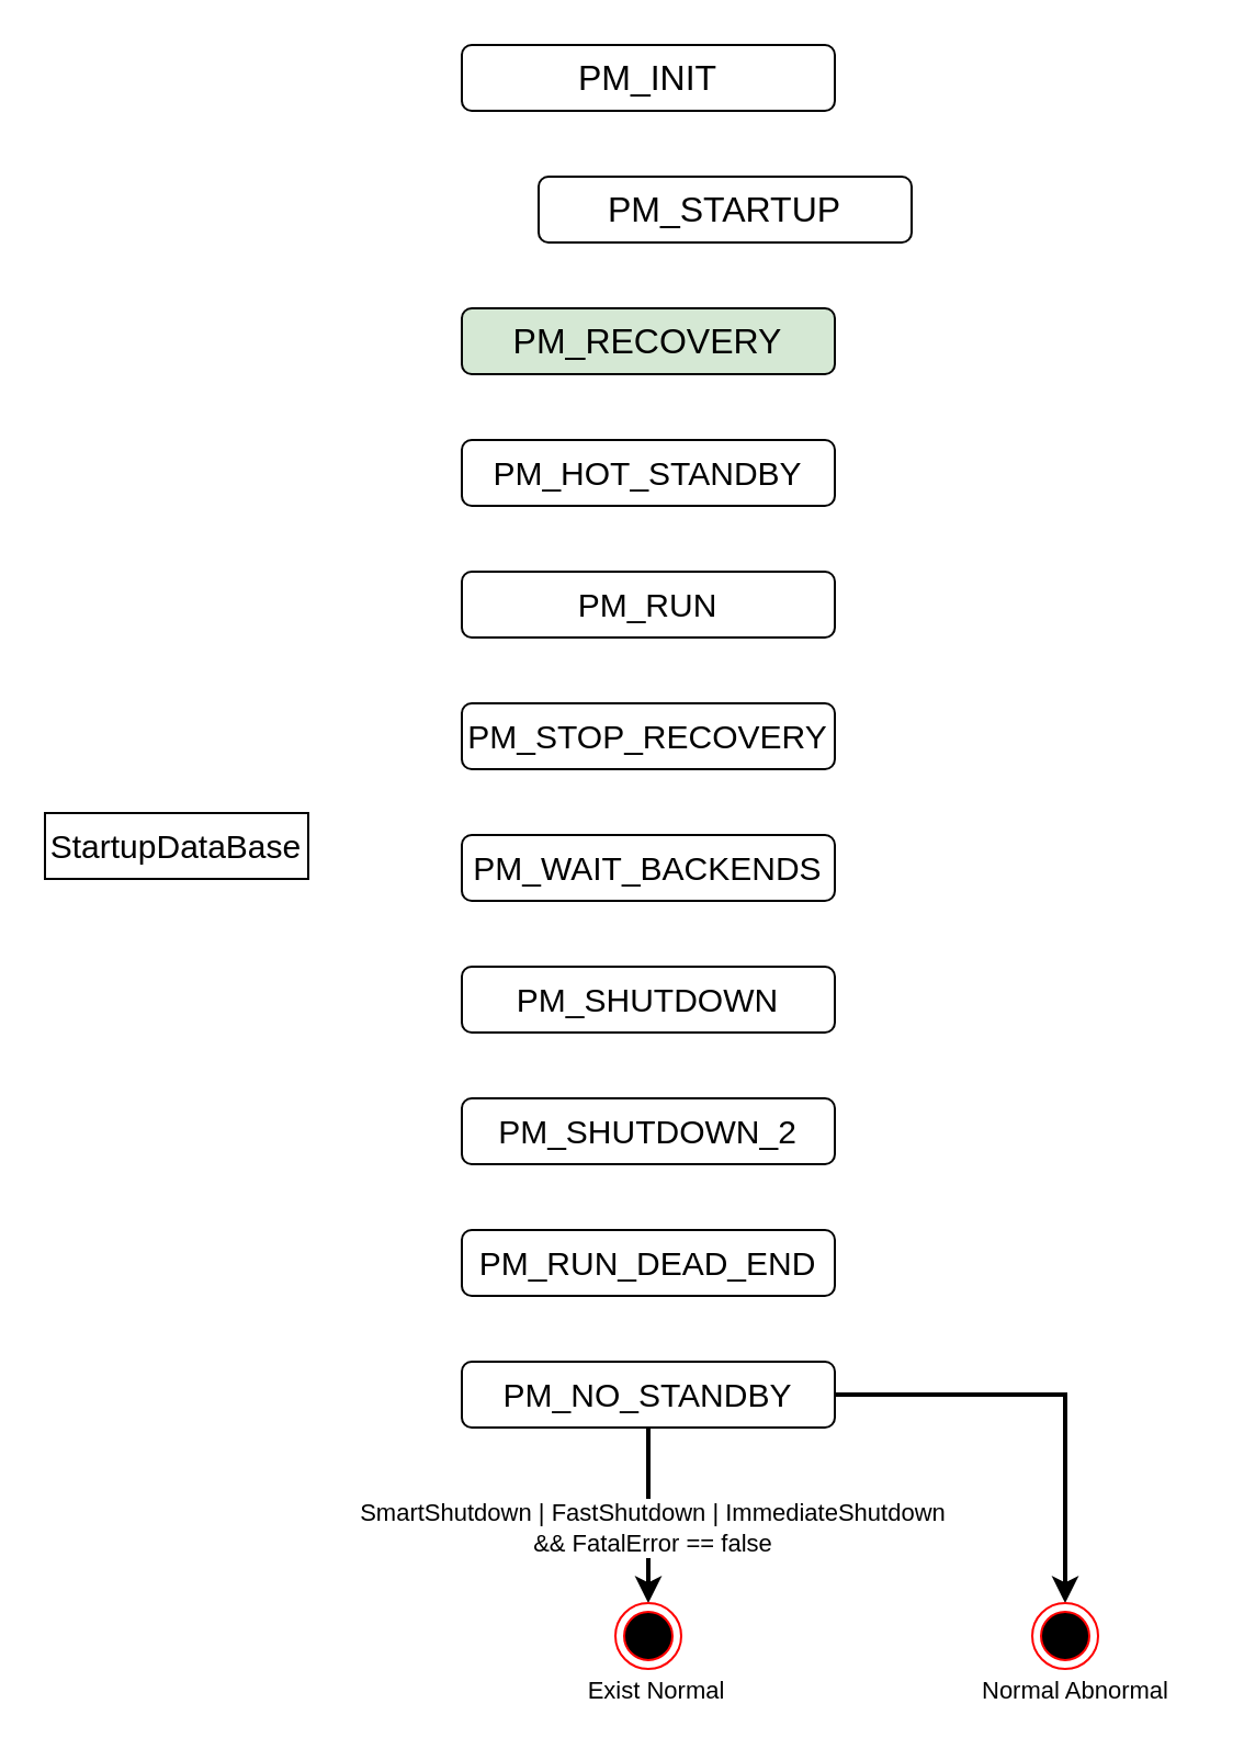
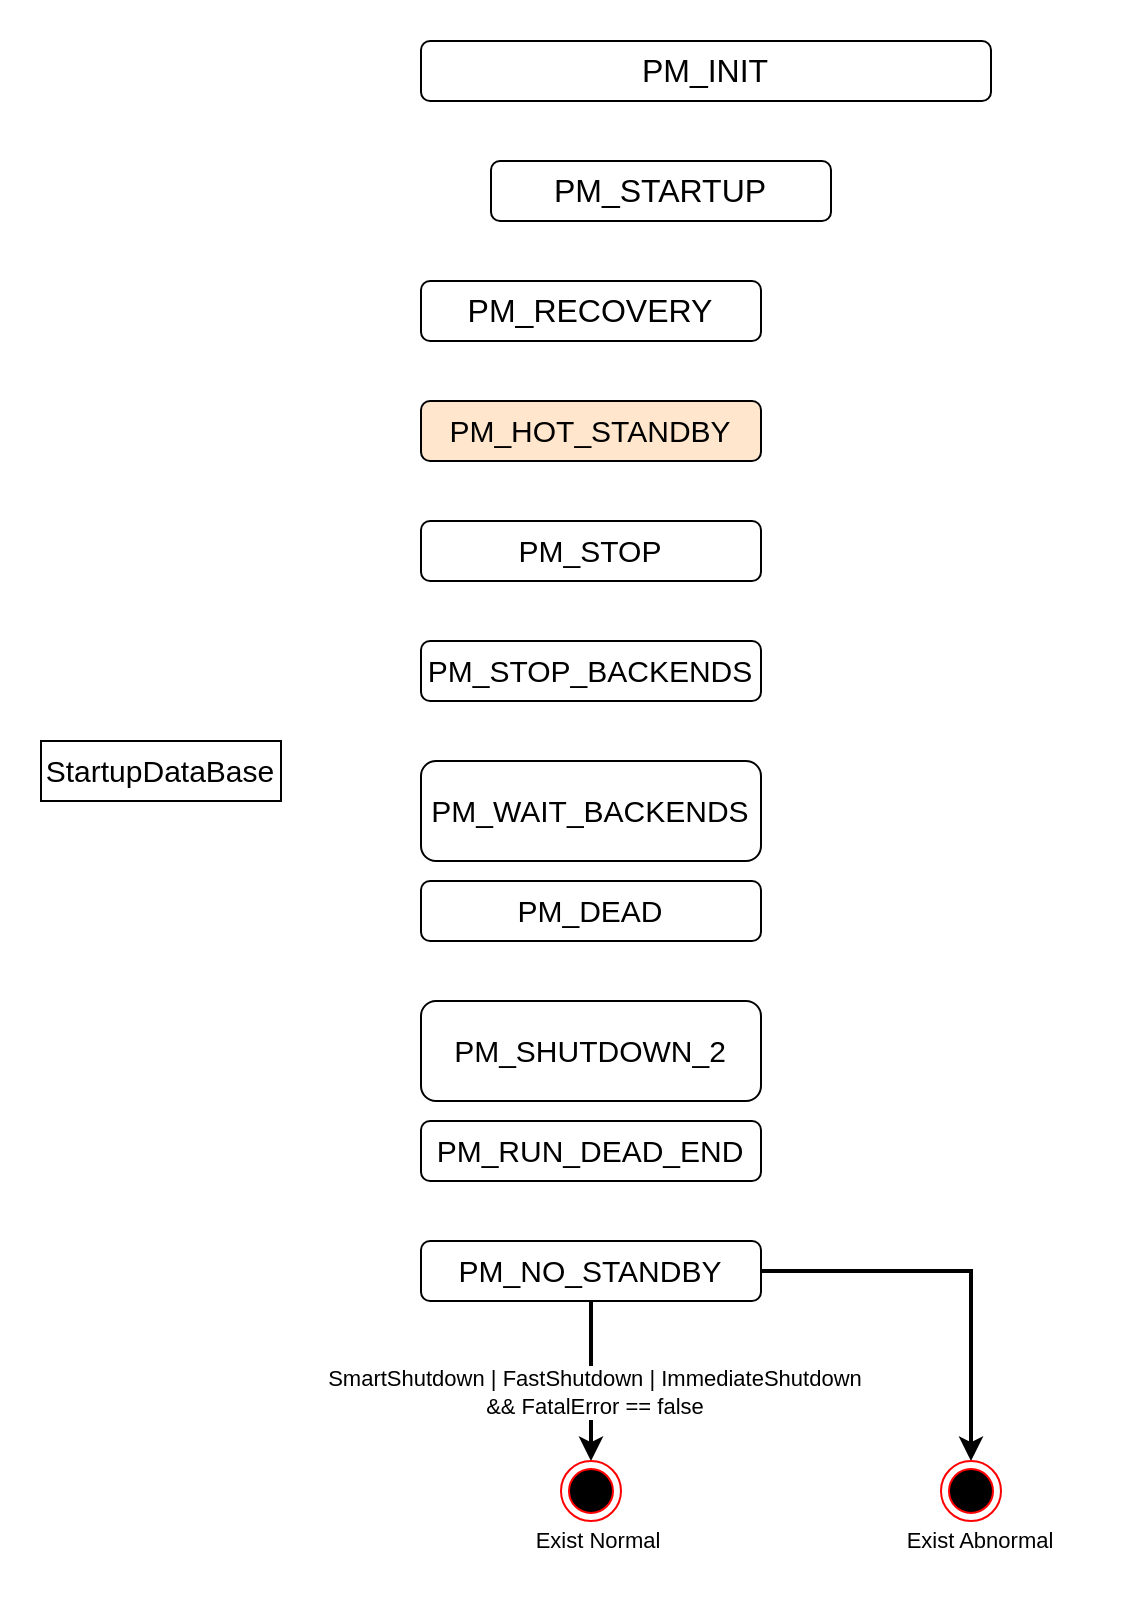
  <mxCell id="0" />
  <mxCell id="1" parent="0" />
- <mxCell id="2" value="PM_INIT" style="rounded=1;whiteSpace=wrap;html=1;fontSize=16;" vertex="1" parent="1"><mxGeometry x="210" y="20" width="170" height="30" as="geometry" /></mxCell>
+ <mxCell id="2" value="PM_INIT" style="rounded=1;whiteSpace=wrap;html=1;fontSize=16;" vertex="1" parent="1"><mxGeometry x="210" y="20" width="285" height="30" as="geometry" /></mxCell>
  <mxCell id="3" value="PM_STARTUP" style="rounded=1;whiteSpace=wrap;html=1;fontSize=16;" vertex="1" parent="1"><mxGeometry x="245" y="80" width="170" height="30" as="geometry" /></mxCell>
- <mxCell id="4" value="PM_HOT_STANDBY" style="rounded=1;whiteSpace=wrap;html=1;fontSize=15;" vertex="1" parent="1"><mxGeometry x="210" y="200" width="170" height="30" as="geometry" /></mxCell>
+ <mxCell id="4" value="PM_HOT_STANDBY" style="rounded=1;whiteSpace=wrap;html=1;fontSize=15;fillColor=#ffe6cc;" vertex="1" parent="1"><mxGeometry x="210" y="200" width="170" height="30" as="geometry" /></mxCell>
  <mxCell id="5" style="edgeStyle=orthogonalEdgeStyle;rounded=0;orthogonalLoop=1;jettySize=auto;html=1;exitX=0.5;exitY=1;exitDx=0;exitDy=0;entryX=0.5;entryY=0;entryDx=0;entryDy=0;fontSize=15;strokeWidth=2;" edge="1" parent="1" source="8" target="16"><mxGeometry relative="1" as="geometry"><Array as="points"><mxPoint x="295" y="670" /><mxPoint x="295" y="670" /></Array></mxGeometry></mxCell>
  <mxCell id="6" value="SmartShutdown | FastShutdown | ImmediateShutdown&lt;br style=&quot;font-size: 11px;&quot;&gt;&amp;amp;&amp;amp;&amp;nbsp;FatalError == false" style="edgeLabel;html=1;align=center;verticalAlign=middle;resizable=0;points=[];fontSize=11;" vertex="1" connectable="0" parent="5"><mxGeometry x="-0.395" y="1" relative="1" as="geometry"><mxPoint y="21" as="offset" /></mxGeometry></mxCell>
  <mxCell id="7" style="edgeStyle=orthogonalEdgeStyle;rounded=0;orthogonalLoop=1;jettySize=auto;html=1;exitX=1;exitY=0.5;exitDx=0;exitDy=0;fontSize=15;strokeWidth=2;" edge="1" parent="1" source="8" target="17"><mxGeometry relative="1" as="geometry" /></mxCell>
  <mxCell id="8" value="PM_NO_STANDBY" style="rounded=1;whiteSpace=wrap;html=1;fontSize=15;" vertex="1" parent="1"><mxGeometry x="210" y="620" width="170" height="30" as="geometry" /></mxCell>
  <mxCell id="9" value="PM_RUN_DEAD_END" style="rounded=1;whiteSpace=wrap;html=1;fontSize=15;" vertex="1" parent="1"><mxGeometry x="210" y="560" width="170" height="30" as="geometry" /></mxCell>
- <mxCell id="10" value="PM_RECOVERY" style="rounded=1;whiteSpace=wrap;html=1;fontSize=16;fillColor=#d5e8d4;" vertex="1" parent="1"><mxGeometry x="210" y="140" width="170" height="30" as="geometry" /></mxCell>
- <mxCell id="11" value="PM_RUN" style="rounded=1;whiteSpace=wrap;html=1;fontSize=15;" vertex="1" parent="1"><mxGeometry x="210" y="260" width="170" height="30" as="geometry" /></mxCell>
- <mxCell id="12" value="PM_STOP_RECOVERY" style="rounded=1;whiteSpace=wrap;html=1;fontSize=15;" vertex="1" parent="1"><mxGeometry x="210" y="320" width="170" height="30" as="geometry" /></mxCell>
- <mxCell id="13" value="PM_WAIT_BACKENDS" style="rounded=1;whiteSpace=wrap;html=1;fontSize=15;" vertex="1" parent="1"><mxGeometry x="210" y="380" width="170" height="30" as="geometry" /></mxCell>
- <mxCell id="14" value="PM_SHUTDOWN" style="rounded=1;whiteSpace=wrap;html=1;fontSize=15;" vertex="1" parent="1"><mxGeometry x="210" y="440" width="170" height="30" as="geometry" /></mxCell>
- <mxCell id="15" value="PM_SHUTDOWN_2" style="rounded=1;whiteSpace=wrap;html=1;fontSize=15;" vertex="1" parent="1"><mxGeometry x="210" y="500" width="170" height="30" as="geometry" /></mxCell>
+ <mxCell id="10" value="PM_RECOVERY" style="rounded=1;whiteSpace=wrap;html=1;fontSize=16;" vertex="1" parent="1"><mxGeometry x="210" y="140" width="170" height="30" as="geometry" /></mxCell>
+ <mxCell id="11" value="PM_STOP" style="rounded=1;whiteSpace=wrap;html=1;fontSize=15;" vertex="1" parent="1"><mxGeometry x="210" y="260" width="170" height="30" as="geometry" /></mxCell>
+ <mxCell id="12" value="PM_STOP_BACKENDS" style="rounded=1;whiteSpace=wrap;html=1;fontSize=15;" vertex="1" parent="1"><mxGeometry x="210" y="320" width="170" height="30" as="geometry" /></mxCell>
+ <mxCell id="13" value="PM_WAIT_BACKENDS" style="rounded=1;whiteSpace=wrap;html=1;fontSize=15;" vertex="1" parent="1"><mxGeometry x="210" y="380" width="170" height="50" as="geometry" /></mxCell>
+ <mxCell id="14" value="PM_DEAD" style="rounded=1;whiteSpace=wrap;html=1;fontSize=15;" vertex="1" parent="1"><mxGeometry x="210" y="440" width="170" height="30" as="geometry" /></mxCell>
+ <mxCell id="15" value="PM_SHUTDOWN_2" style="rounded=1;whiteSpace=wrap;html=1;fontSize=15;" vertex="1" parent="1"><mxGeometry x="210" y="500" width="170" height="50" as="geometry" /></mxCell>
  <mxCell id="16" value="" style="ellipse;html=1;shape=endState;fillColor=#000000;strokeColor=#ff0000;fontSize=15;" vertex="1" parent="1"><mxGeometry x="280" y="730" width="30" height="30" as="geometry" /></mxCell>
  <mxCell id="17" value="" style="ellipse;html=1;shape=endState;fillColor=#000000;strokeColor=#ff0000;fontSize=15;" vertex="1" parent="1"><mxGeometry x="470" y="730" width="30" height="30" as="geometry" /></mxCell>
  <mxCell id="18" value="StartupDataBase" style="rounded=0;whiteSpace=wrap;html=1;fontSize=15;" vertex="1" parent="1"><mxGeometry x="20" y="370" width="120" height="30" as="geometry" /></mxCell>
  <mxCell id="19" value="Exist Normal" style="text;html=1;strokeColor=none;fillColor=none;align=center;verticalAlign=middle;whiteSpace=wrap;rounded=0;fontSize=11;" vertex="1" parent="1"><mxGeometry x="254" y="760" width="90" height="20" as="geometry" /></mxCell>
- <mxCell id="20" value="Normal Abnormal" style="text;html=1;strokeColor=none;fillColor=none;align=center;verticalAlign=middle;whiteSpace=wrap;rounded=0;fontSize=11;" vertex="1" parent="1"><mxGeometry x="435" y="760" width="110" height="20" as="geometry" /></mxCell>
+ <mxCell id="20" value="Exist Abnormal" style="text;html=1;strokeColor=none;fillColor=none;align=center;verticalAlign=middle;whiteSpace=wrap;rounded=0;fontSize=11;" vertex="1" parent="1"><mxGeometry x="435" y="760" width="110" height="20" as="geometry" /></mxCell>
